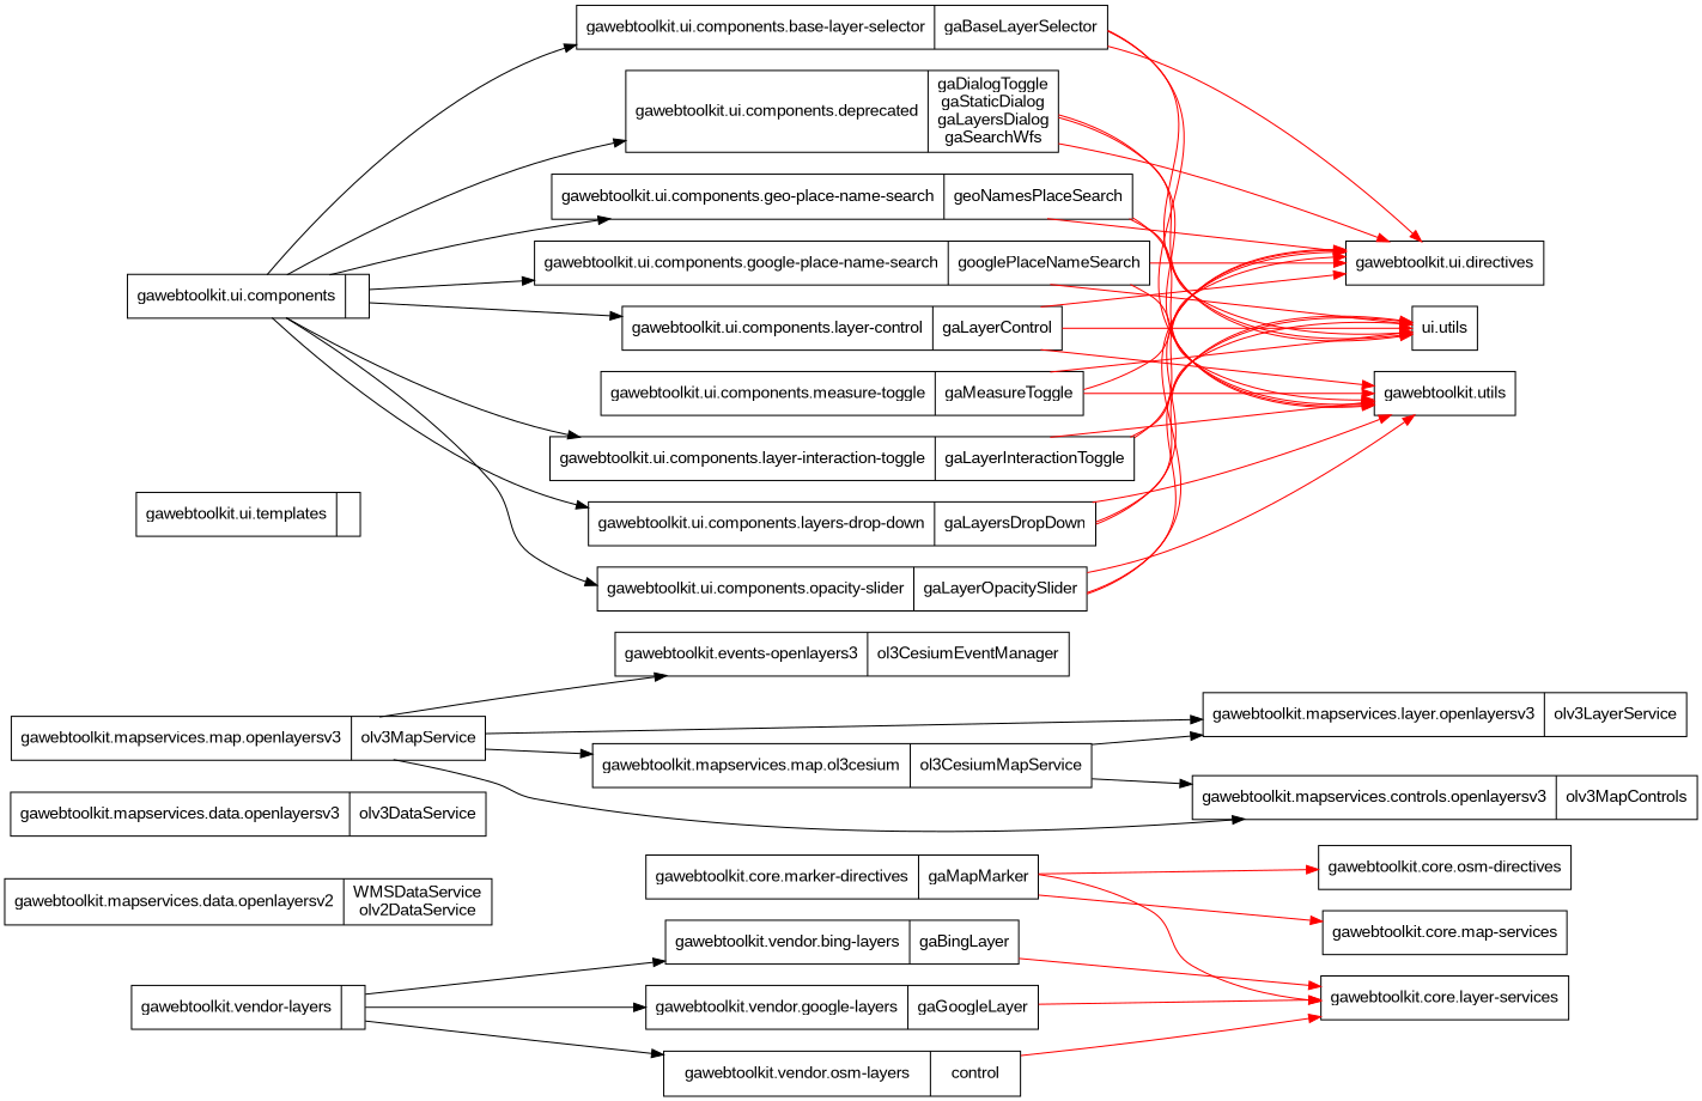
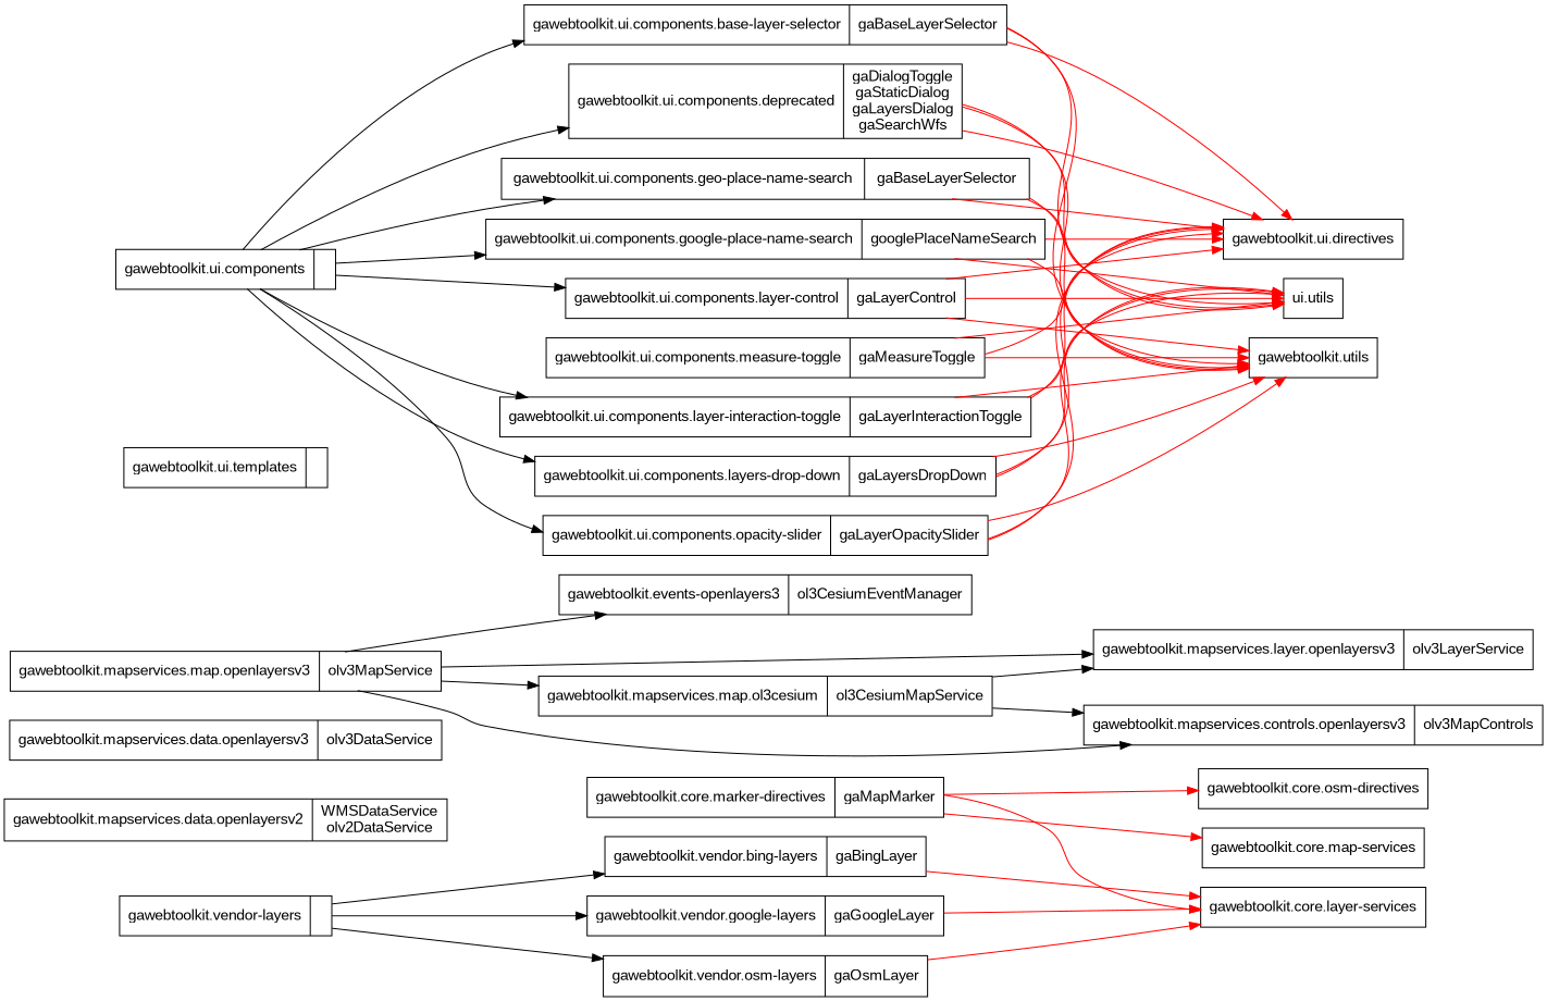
  digraph {
    fontname="Liberation Sans"
    rankdir=LR
    node [fontname="Liberation Sans" shape=record]
    edge [color=red fontname="Liberation Sans"]
    n1 [label="{gawebtoolkit.core.marker-directives|gaMapMarker}"]
    n2 [label="gawebtoolkit.core.osm-directives"]
    "gawebtoolkit.core.map-services"
    "gawebtoolkit.core.layer-services"
    n5 [label="{gawebtoolkit.mapservices.data.openlayersv2|WMSDataService\nolv2DataService}"]
    n6 [label="{gawebtoolkit.mapservices.data.openlayersv3|olv3DataService}"]
    n7 [label="{gawebtoolkit.events-openlayers3|ol3CesiumEventManager}"]
    n8 [label="{gawebtoolkit.mapservices.layer.openlayersv3|olv3LayerService}"]
    n9 [label="{gawebtoolkit.mapservices.controls.openlayersv3|olv3MapControls}"]
    n10 [label="{gawebtoolkit.mapservices.map.ol3cesium|ol3CesiumMapService}"]
    n11 [label="{gawebtoolkit.mapservices.map.openlayersv3|olv3MapService}"]
    n12 [label="{gawebtoolkit.ui.templates|}"]
    n13 [label="{gawebtoolkit.ui.components.base-layer-selector|gaBaseLayerSelector}"]
    "gawebtoolkit.ui.directives"
    "ui.utils"
    "gawebtoolkit.utils"
    n17 [label="{gawebtoolkit.ui.components|}"]
    n18 [label="{gawebtoolkit.ui.components.deprecated|gaDialogToggle\ngaStaticDialog\ngaLayersDialog\ngaSearchWfs}"]
-   n19 [label="{gawebtoolkit.ui.components.geo-place-name-search|geoNamesPlaceSearch}"]
+   n19 [label="{gawebtoolkit.ui.components.geo-place-name-search|gaBaseLayerSelector}"]
    n20 [label="{gawebtoolkit.ui.components.google-place-name-search|googlePlaceNameSearch}"]
    n21 [label="{gawebtoolkit.ui.components.layer-control|gaLayerControl}"]
    n22 [label="{gawebtoolkit.ui.components.layer-interaction-toggle|gaLayerInteractionToggle}"]
    n23 [label="{gawebtoolkit.ui.components.layers-drop-down|gaLayersDropDown}"]
    n24 [label="{gawebtoolkit.ui.components.opacity-slider|gaLayerOpacitySlider}"]
    n25 [label="{gawebtoolkit.ui.components.measure-toggle|gaMeasureToggle}"]
    n26 [label="{gawebtoolkit.vendor.bing-layers|gaBingLayer}"]
    n27 [label="{gawebtoolkit.vendor.google-layers|gaGoogleLayer}"]
-   n28 [label="{gawebtoolkit.vendor.osm-layers|control}"]
+   n28 [label="{gawebtoolkit.vendor.osm-layers|gaOsmLayer}"]
    n29 [label="{gawebtoolkit.vendor-layers|}"]
    n1 -> n2
    n1 -> "gawebtoolkit.core.map-services"
    n1 -> "gawebtoolkit.core.layer-services"
    n10 -> n8 [color=black]
    n10 -> n9 [color=black]
    n11 -> n7 [color=black]
    n11 -> n8 [color=black]
    n11 -> n9 [color=black]
    n11 -> n10 [color=black]
    n13 -> "gawebtoolkit.ui.directives"
    n13 -> "ui.utils"
    n13 -> "gawebtoolkit.utils"
    n17 -> n13 [color=black]
    n17 -> n18 [color=black]
    n17 -> n19 [color=black]
    n17 -> n20 [color=black]
    n17 -> n21 [color=black]
    n17 -> n22 [color=black]
    n17 -> n23 [color=black]
    n17 -> n24 [color=black]
    n18 -> "gawebtoolkit.ui.directives"
    n18 -> "ui.utils"
    n18 -> "gawebtoolkit.utils"
    n19 -> "gawebtoolkit.ui.directives"
    n19 -> "ui.utils"
    n19 -> "gawebtoolkit.utils"
    n20 -> "gawebtoolkit.ui.directives"
    n20 -> "ui.utils"
    n20 -> "gawebtoolkit.utils"
    n21 -> "gawebtoolkit.ui.directives"
    n21 -> "ui.utils"
    n21 -> "gawebtoolkit.utils"
    n22 -> "gawebtoolkit.ui.directives"
    n22 -> "ui.utils"
    n22 -> "gawebtoolkit.utils"
    n23 -> "gawebtoolkit.ui.directives"
    n23 -> "ui.utils"
    n23 -> "gawebtoolkit.utils"
    n24 -> "gawebtoolkit.ui.directives"
    n24 -> "ui.utils"
    n24 -> "gawebtoolkit.utils"
    n25 -> "gawebtoolkit.ui.directives"
    n25 -> "ui.utils"
    n25 -> "gawebtoolkit.utils"
    n26 -> "gawebtoolkit.core.layer-services"
    n27 -> "gawebtoolkit.core.layer-services"
    n28 -> "gawebtoolkit.core.layer-services"
    n29 -> n26 [color=black]
    n29 -> n27 [color=black]
    n29 -> n28 [color=black]
  }
